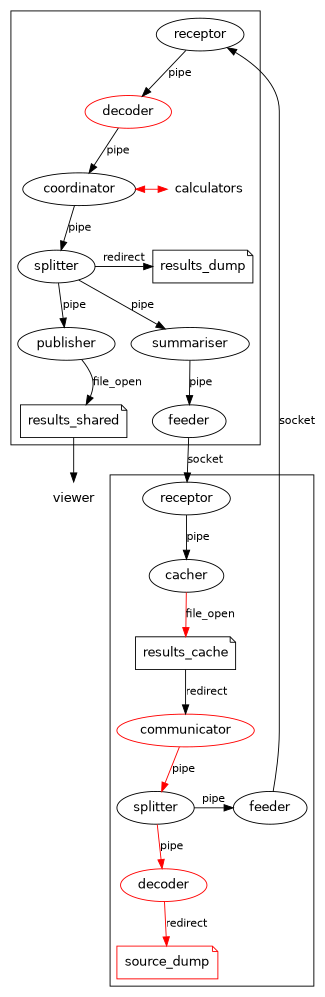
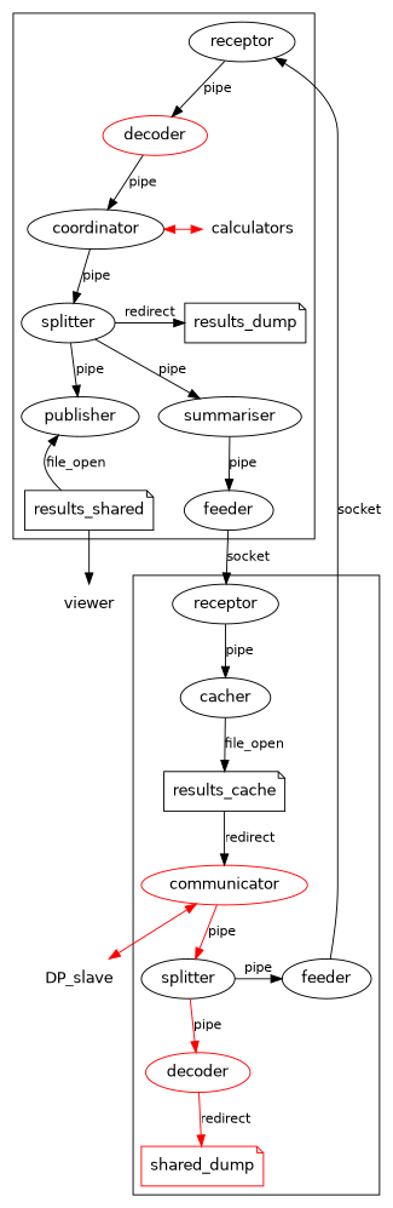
  digraph {
    fontname=Helvetica
    rankdir=TB
    node [fillcolor=white fontname=Helvetica fontsize=14 shape=oval style=filled]
    edge [fontname=Helvetica fontsize=12 labelfloat=false]
    n1 [label=splitter]
    n2 [label=feeder]
    communicator [color=red]
    n4 [color=red label=decoder]
-   source_dump [color=red shape=note]
+   source_dump [color=red shape=note label=shared_dump]
    n6 [label=receptor]
    n7 [label=cacher]
    results_cache [shape=note]
    n9 [label=coordinator]
    calculators [shape=plaintext]
    n11 [label=splitter]
    results_dump [shape=note]
    n13 [label=receptor]
    n14 [color=red label=decoder]
    n15 [label=summariser]
    n16 [label=publisher]
    n17 [label=feeder]
    results_shared [shape=note]
+   DP_slave [shape=plaintext]
    viewer [shape=plaintext]
    subgraph cluster_1 {
      communicator
      n4
      source_dump
      n6
      n7
      results_cache
      subgraph sub_2 {
        rank=same
        n1
        n2
      }
    }
    subgraph cluster_3 {
      n13
      n14
      n15
      n16
      n17
      results_shared
      subgraph sub_4 {
        rank=same
        n9
        calculators
      }
      subgraph sub_5 {
        rank=same
        n11
        results_dump
      }
    }
    n1 -> n2 [label=pipe]
    n1 -> n4 [color=red label=pipe]
    n2 -> n13 [label=socket weight=1]
    communicator -> n1 [color=red label=pipe]
+   communicator -> DP_slave [color=red dir=both]
    n4 -> source_dump [color=red label=redirect]
    n6 -> n7 [label=pipe]
-   n7 -> results_cache [label=file_open color=red]
+   n7 -> results_cache [label=file_open]
    results_cache -> communicator [label=redirect]
    n9 -> calculators [color=red dir=both]
    n9 -> n11 [label=pipe]
    n11 -> results_dump [label=redirect]
    n11 -> n15 [label=pipe]
    n11 -> n16 [label=pipe]
    n13 -> n14 [label=pipe]
    n14 -> n9 [label=pipe]
    n15 -> n17 [label=pipe]
-   n16 -> results_shared [label=file_open]
+   results_shared -> n16 [label=file_open]
    n17 -> n6 [label=socket weight=1]
    results_shared -> viewer
  }
